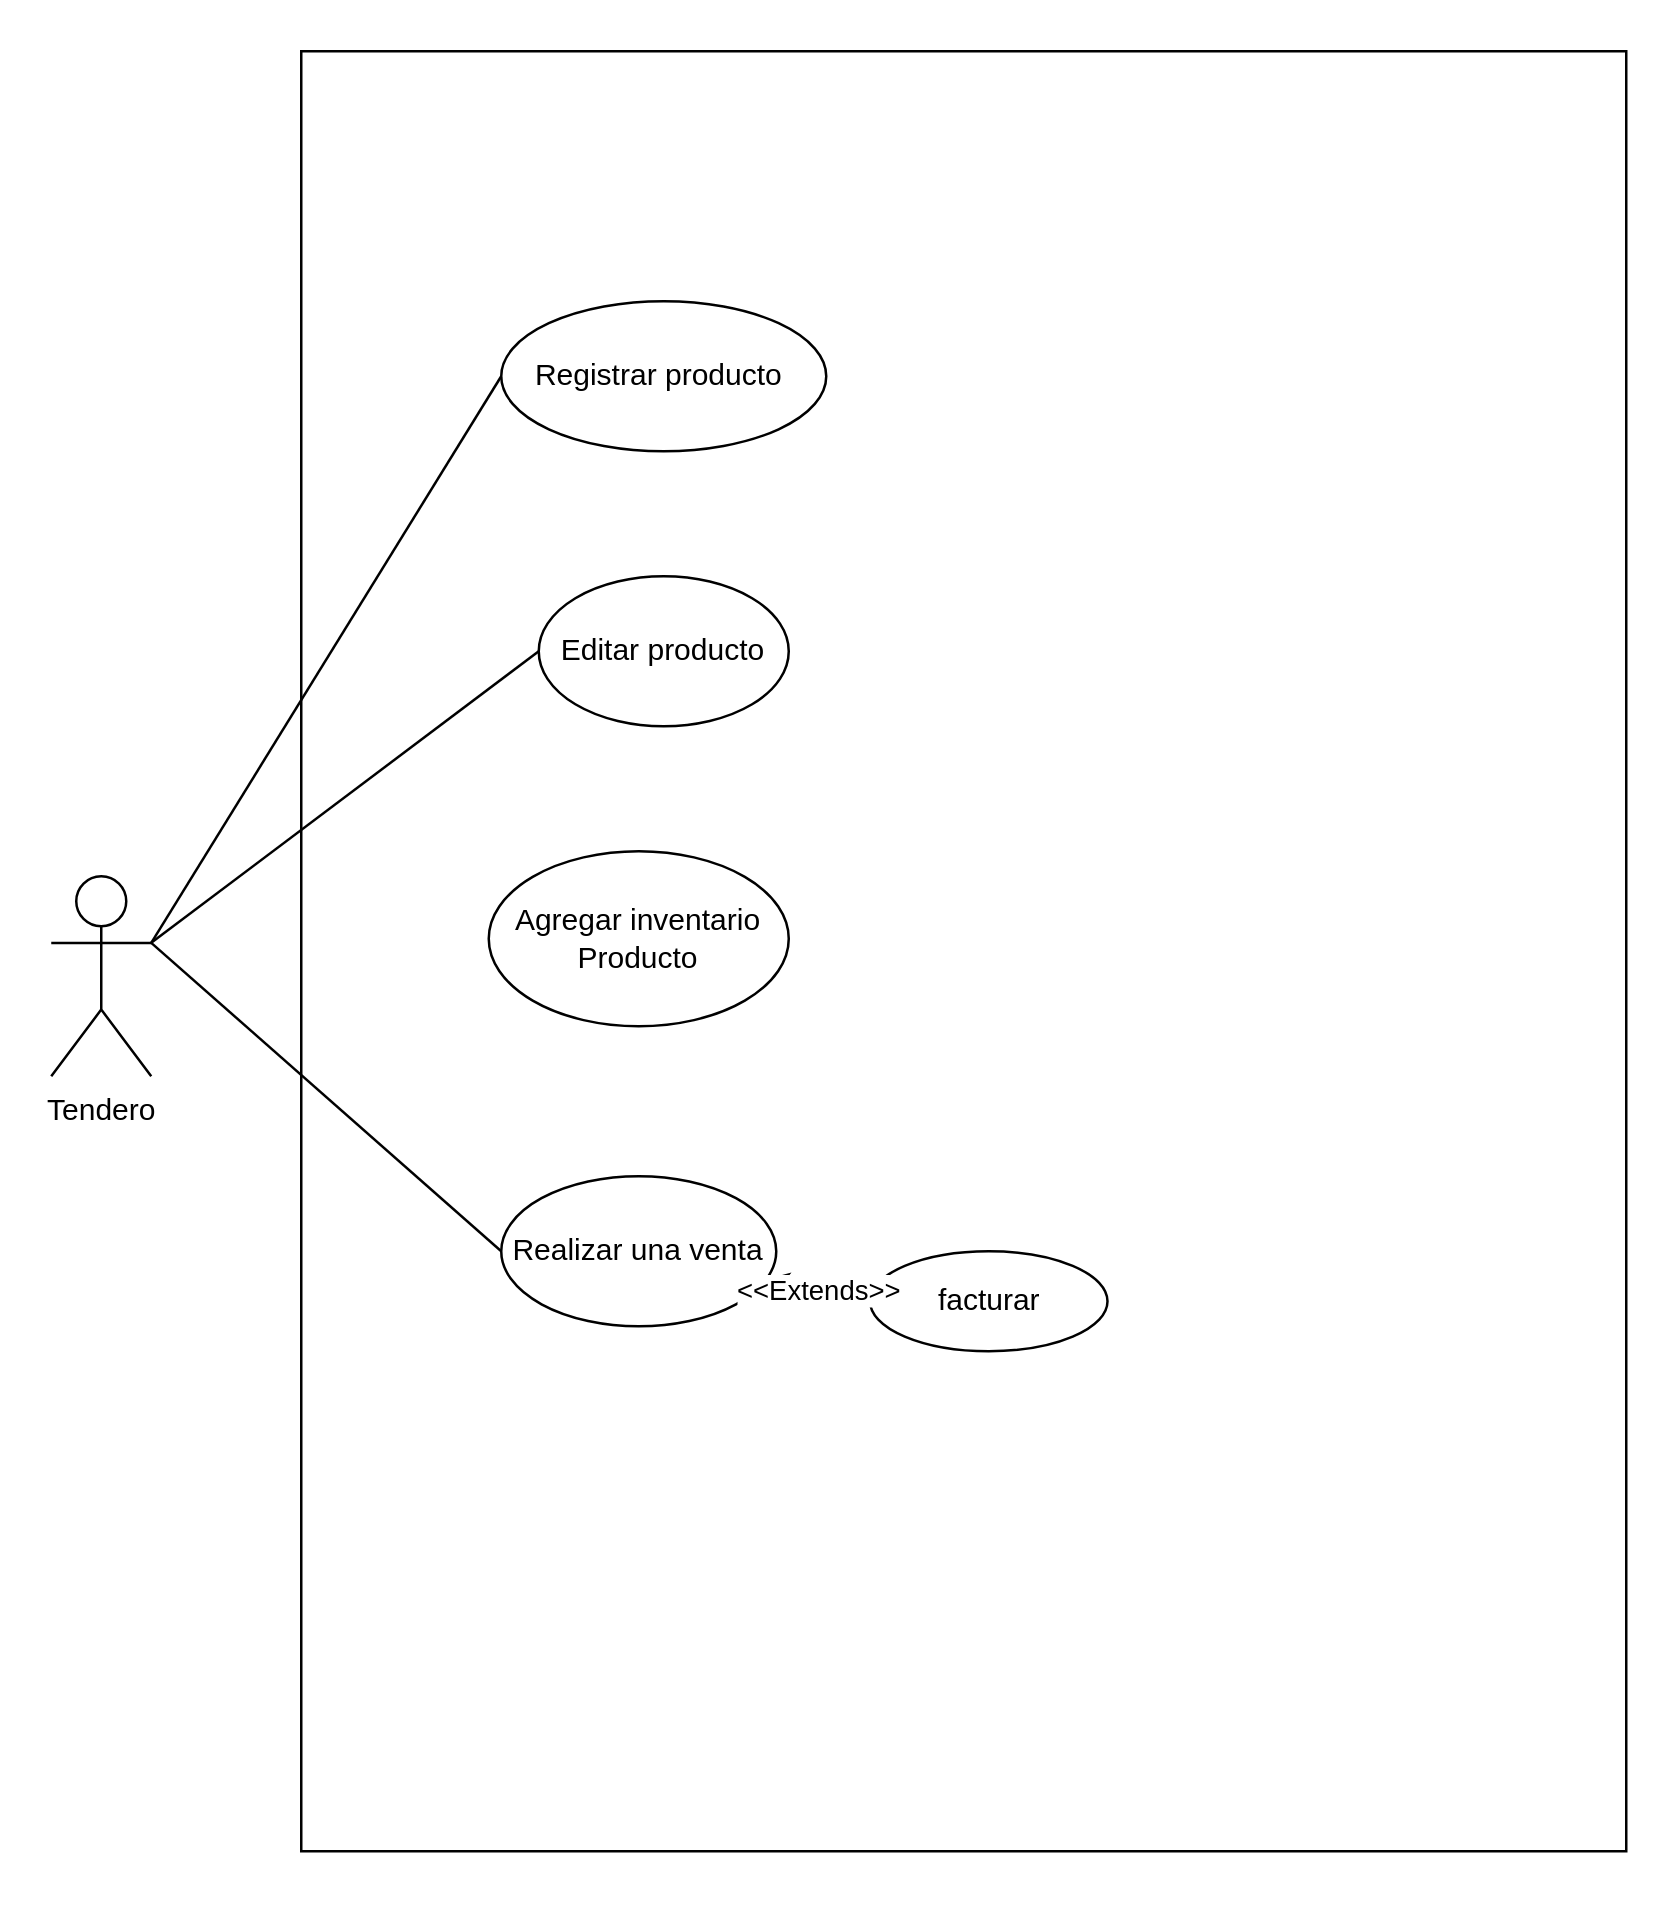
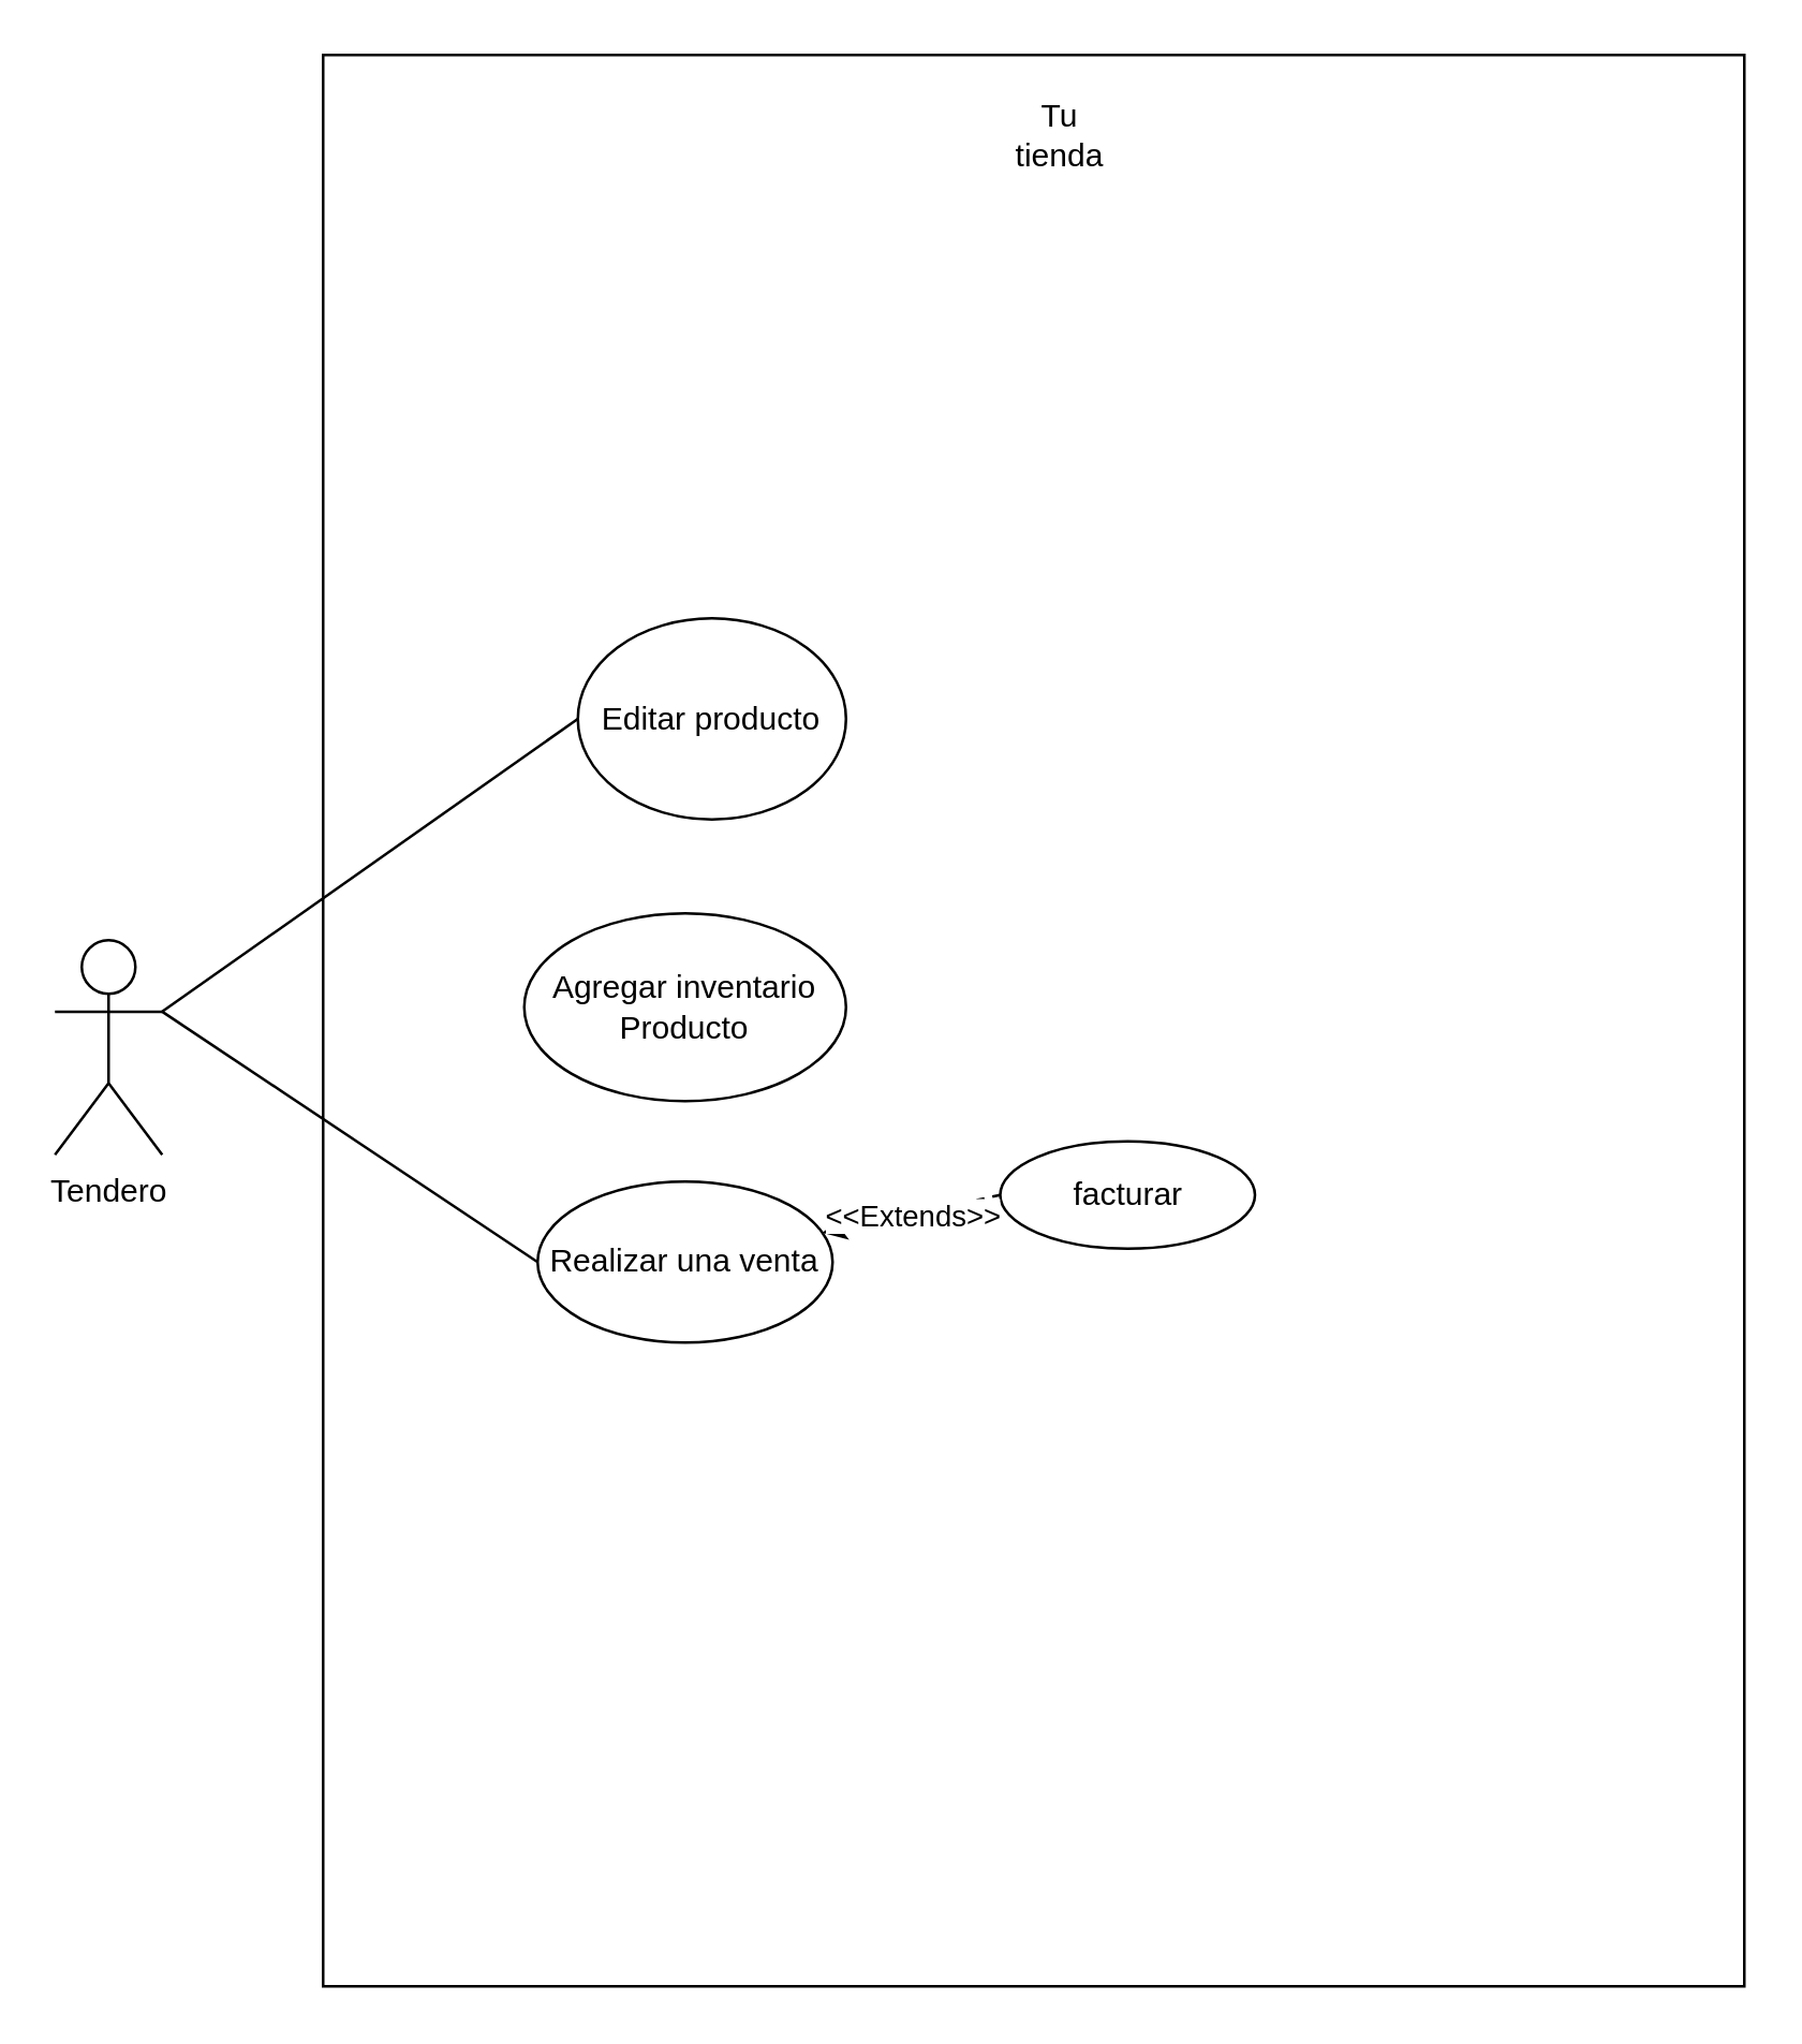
  <mxCell id="0" />
  <mxCell id="1" parent="0" />
  <mxCell id="2" value="" style="rounded=0;whiteSpace=wrap;html=1;" vertex="1" parent="1"><mxGeometry x="120" y="20" width="530" height="720" as="geometry" /></mxCell>
  <mxCell id="3" value="Tendero" style="shape=umlActor;verticalLabelPosition=bottom;verticalAlign=top;html=1;outlineConnect=0;" vertex="1" parent="1"><mxGeometry x="20" y="350" width="40" height="80" as="geometry" /></mxCell>
- <mxCell id="4" value="Registrar producto&amp;nbsp;" style="ellipse;whiteSpace=wrap;html=1;" vertex="1" parent="1"><mxGeometry x="200" y="120" width="130" height="60" as="geometry" /></mxCell>
- <mxCell id="5" value="Editar producto" style="ellipse;whiteSpace=wrap;html=1;" vertex="1" parent="1"><mxGeometry x="215" y="230" width="100" height="60" as="geometry" /></mxCell>
+ <mxCell id="5" value="Editar producto" style="ellipse;whiteSpace=wrap;html=1;" vertex="1" parent="1"><mxGeometry x="215" y="230" width="100" height="75" as="geometry" /></mxCell>
  <mxCell id="6" value="Agregar inventario Producto" style="ellipse;whiteSpace=wrap;html=1;" vertex="1" parent="1"><mxGeometry x="195" y="340" width="120" height="70" as="geometry" /></mxCell>
- <mxCell id="7" value="Realizar una venta" style="ellipse;whiteSpace=wrap;html=1;" vertex="1" parent="1"><mxGeometry x="200" y="470" width="110" height="60" as="geometry" /></mxCell>
- <mxCell id="8" value="" style="endArrow=none;html=1;exitX=1;exitY=0.333;exitDx=0;exitDy=0;exitPerimeter=0;entryX=0;entryY=0.5;entryDx=0;entryDy=0;" edge="1" parent="1" source="3" target="4"><mxGeometry width="50" height="50" relative="1" as="geometry"><mxPoint x="230" y="410" as="sourcePoint" /><mxPoint x="183" y="159" as="targetPoint" /></mxGeometry></mxCell>
+ <mxCell id="7" value="Realizar una venta" style="ellipse;whiteSpace=wrap;html=1;" vertex="1" parent="1"><mxGeometry x="200" y="440" width="110" height="60" as="geometry" /></mxCell>
  <mxCell id="9" value="" style="endArrow=none;html=1;exitX=1;exitY=0.333;exitDx=0;exitDy=0;exitPerimeter=0;entryX=0;entryY=0.5;entryDx=0;entryDy=0;" edge="1" parent="1" source="3" target="5"><mxGeometry width="50" height="50" relative="1" as="geometry"><mxPoint x="230" y="410" as="sourcePoint" /><mxPoint x="280" y="360" as="targetPoint" /></mxGeometry></mxCell>
  <mxCell id="10" value="" style="endArrow=none;html=1;exitX=1;exitY=0.333;exitDx=0;exitDy=0;exitPerimeter=0;entryX=0;entryY=0.5;entryDx=0;entryDy=0;" edge="1" parent="1" source="3" target="7"><mxGeometry width="50" height="50" relative="1" as="geometry"><mxPoint x="230" y="410" as="sourcePoint" /><mxPoint x="280" y="360" as="targetPoint" /></mxGeometry></mxCell>
- <mxCell id="12" value="facturar" style="ellipse;whiteSpace=wrap;html=1;" vertex="1" parent="1"><mxGeometry x="347.5" y="500" width="95" height="40" as="geometry" /></mxCell>
+ <mxCell id="11" value="Tu tienda" style="text;html=1;strokeColor=none;fillColor=none;align=center;verticalAlign=middle;whiteSpace=wrap;rounded=0;" vertex="1" parent="1"><mxGeometry x="375" y="40" width="40" height="20" as="geometry" /></mxCell>
+ <mxCell id="12" value="facturar" style="ellipse;whiteSpace=wrap;html=1;" vertex="1" parent="1"><mxGeometry x="372.5" y="425" width="95" height="40" as="geometry" /></mxCell>
  <mxCell id="13" value="" style="endArrow=classic;html=1;dashed=1;exitX=0;exitY=0.5;exitDx=0;exitDy=0;" edge="1" parent="1" source="12" target="7"><mxGeometry relative="1" as="geometry"><mxPoint x="470" y="380" as="sourcePoint" /><mxPoint x="570" y="380" as="targetPoint" /></mxGeometry></mxCell>
  <mxCell id="14" value="&amp;lt;&amp;lt;Extends&amp;gt;&amp;gt;" style="edgeLabel;resizable=0;html=1;align=center;verticalAlign=middle;" connectable="0" vertex="1" parent="13"><mxGeometry relative="1" as="geometry" /></mxCell>
